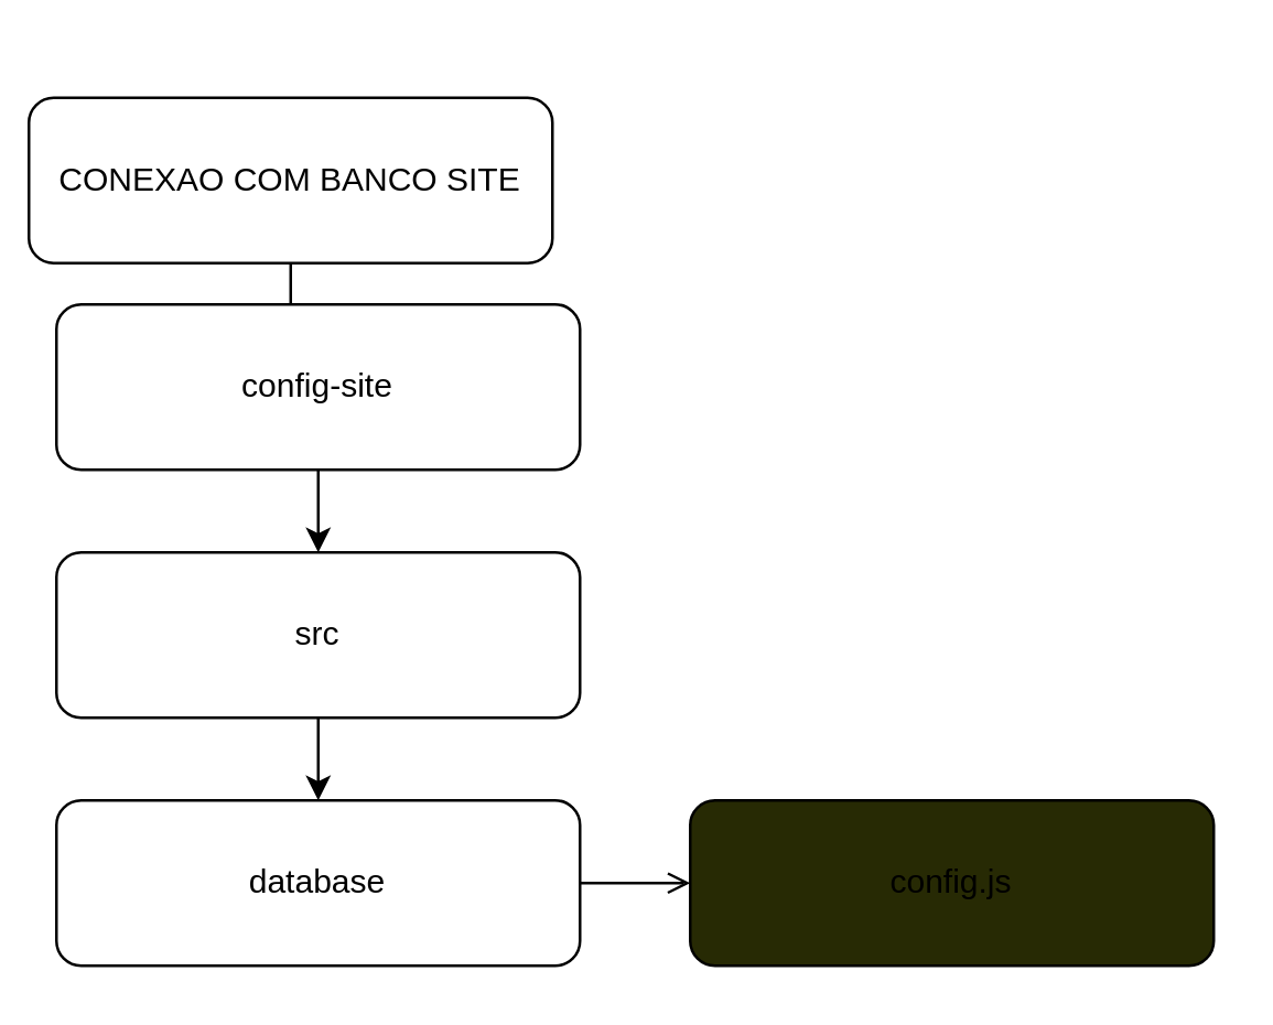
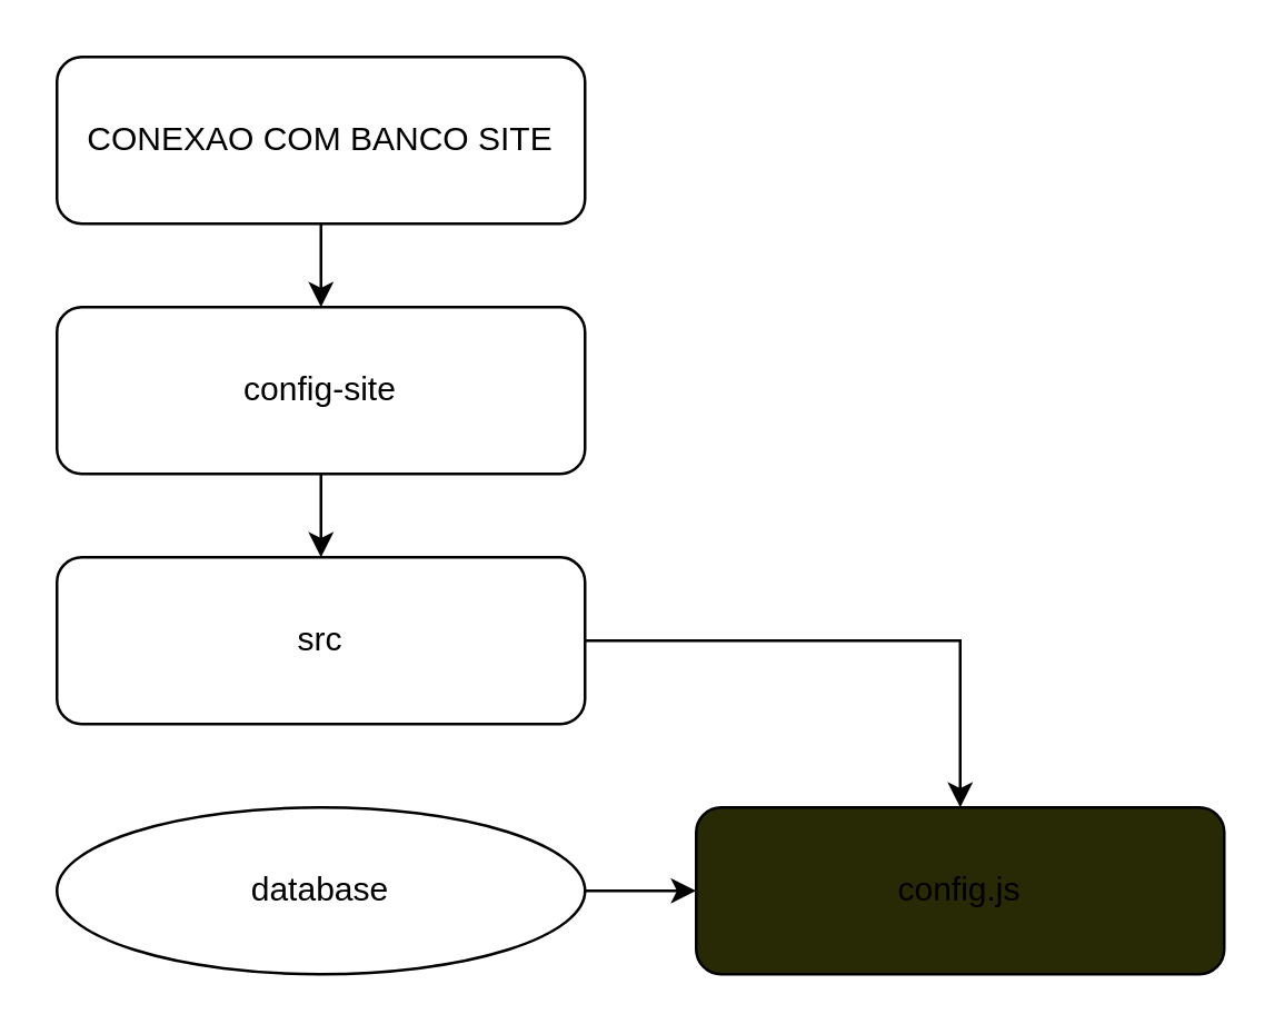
  <mxCell id="0" />
  <mxCell id="1" parent="0" />
  <mxCell id="2" style="edgeStyle=orthogonalEdgeStyle;rounded=0;orthogonalLoop=1;jettySize=auto;html=1;" parent="1" source="3" target="5" edge="1"><mxGeometry relative="1" as="geometry" /></mxCell>
- <mxCell id="3" value="CONEXAO COM BANCO SITE" style="rounded=1;whiteSpace=wrap;html=1;" parent="1" vertex="1"><mxGeometry x="10" y="35" width="190" height="60" as="geometry" /></mxCell>
+ <mxCell id="3" value="CONEXAO COM BANCO SITE" style="rounded=1;whiteSpace=wrap;html=1;" parent="1" vertex="1"><mxGeometry x="20" y="20" width="190" height="60" as="geometry" /></mxCell>
  <mxCell id="4" style="edgeStyle=orthogonalEdgeStyle;rounded=0;orthogonalLoop=1;jettySize=auto;html=1;" parent="1" source="5" target="7" edge="1"><mxGeometry relative="1" as="geometry" /></mxCell>
  <mxCell id="5" value="config-site" style="rounded=1;whiteSpace=wrap;html=1;" parent="1" vertex="1"><mxGeometry x="20" y="110" width="190" height="60" as="geometry" /></mxCell>
- <mxCell id="6" style="edgeStyle=orthogonalEdgeStyle;rounded=0;orthogonalLoop=1;jettySize=auto;html=1;" parent="1" source="7" target="9" edge="1"><mxGeometry relative="1" as="geometry" /></mxCell>
+ <mxCell id="6" style="edgeStyle=orthogonalEdgeStyle;rounded=0;orthogonalLoop=1;jettySize=auto;html=1;" parent="1" source="7" target="10" edge="1"><mxGeometry relative="1" as="geometry" /></mxCell>
  <mxCell id="7" value="src" style="rounded=1;whiteSpace=wrap;html=1;" parent="1" vertex="1"><mxGeometry x="20" y="200" width="190" height="60" as="geometry" /></mxCell>
- <mxCell id="8" style="edgeStyle=orthogonalEdgeStyle;rounded=0;orthogonalLoop=1;jettySize=auto;html=1;endArrow=open;" parent="1" source="9" target="10" edge="1"><mxGeometry relative="1" as="geometry" /></mxCell>
- <mxCell id="9" value="database" style="rounded=1;whiteSpace=wrap;html=1;" parent="1" vertex="1"><mxGeometry x="20" y="290" width="190" height="60" as="geometry" /></mxCell>
+ <mxCell id="8" style="edgeStyle=orthogonalEdgeStyle;rounded=0;orthogonalLoop=1;jettySize=auto;html=1;" parent="1" source="9" target="10" edge="1"><mxGeometry relative="1" as="geometry" /></mxCell>
+ <mxCell id="9" value="database" style="ellipse;whiteSpace=wrap;html=1;" parent="1" vertex="1"><mxGeometry x="20" y="290" width="190" height="60" as="geometry" /></mxCell>
  <mxCell id="10" value="config.js" style="rounded=1;whiteSpace=wrap;html=1;fillColor=#272A04;" parent="1" vertex="1"><mxGeometry x="250" y="290" width="190" height="60" as="geometry" /></mxCell>
